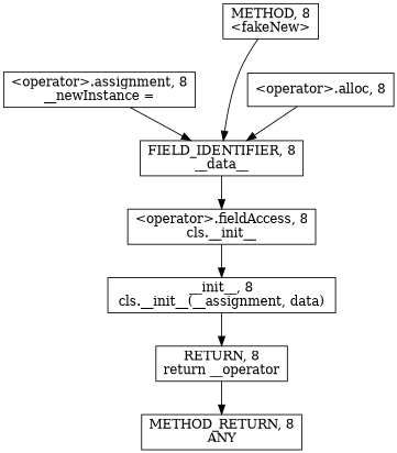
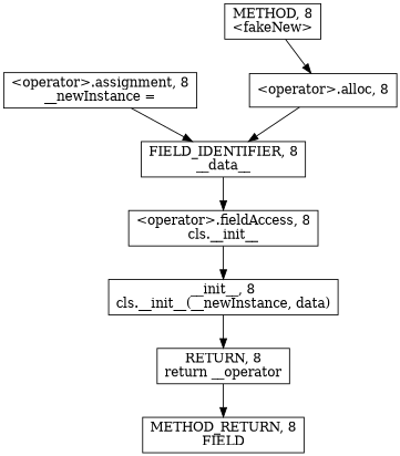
  digraph {
    node [shape=rect]
    n1 [label=<&lt;operator&gt;.assignment, 8<BR/>__newInstance =>]
    n2 [label=<FIELD_IDENTIFIER, 8<BR/>__data__>]
    n3 [label=<&lt;operator&gt;.fieldAccess, 8<BR/>cls.__init__>]
-   n4 [label=<__init__, 8<BR/>cls.__init__(__assignment, data)>]
+   n4 [label=<__init__, 8<BR/>cls.__init__(__newInstance, data)>]
    n5 [label=<RETURN, 8<BR/>return __operator>]
-   n6 [label=<METHOD_RETURN, 8<BR/>ANY>]
+   n6 [label=<METHOD_RETURN, 8<BR/>FIELD>]
    n7 [label=<&lt;operator&gt;.alloc, 8<BR/>>]
    n8 [label=<METHOD, 8<BR/>&lt;fakeNew&gt;>]
    n1 -> n2
    n2 -> n3
    n3 -> n4
    n4 -> n5
    n5 -> n6
    n7 -> n2
-   n8 -> n2
+   n8 -> n7
  }
